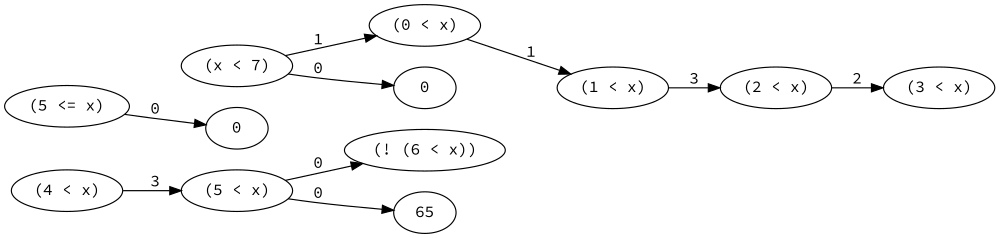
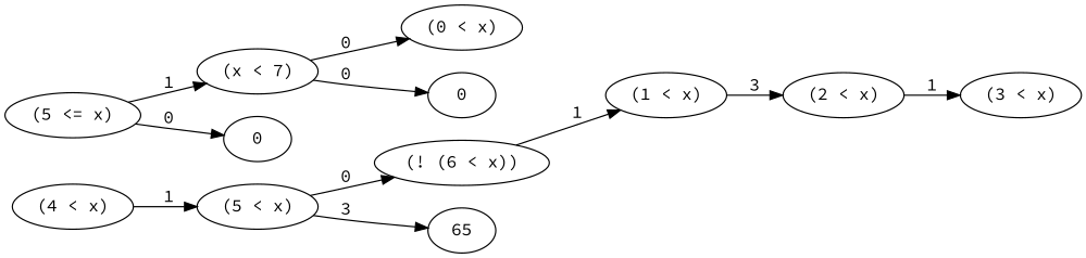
  digraph {
    fontname="Source Code Pro"
    rankdir=LR
    node [fontname="Source Code Pro"]
    edge [fontname="Source Code Pro"]
    n1 [label="(5 <= x)"]
    n2 [label="(x < 7)"]
    n3 [label=0]
    n4 [label="(0 < x)"]
    n5 [label=0]
    n6 [label="(1 < x)"]
    n7 [label="(2 < x)"]
    n8 [label="(3 < x)"]
    n9 [label="(4 < x)"]
    n10 [label="(5 < x)"]
    n11 [label="(! (6 < x))"]
    n12 [label=65]
+   n1 -> n2 [label=1]
    n1 -> n3 [label=0]
-   n2 -> n4 [label=1]
+   n2 -> n4 [label=0]
    n2 -> n5 [label=0]
-   n4 -> n6 [label=1]
+   n11 -> n6 [label=1]
    n6 -> n7 [label=3]
-   n7 -> n8 [label=2]
-   n9 -> n10 [label=3]
+   n7 -> n8 [label=1]
+   n9 -> n10 [label=1]
    n10 -> n11 [label=0]
-   n10 -> n12 [label=0]
+   n10 -> n12 [label=3]
  }
